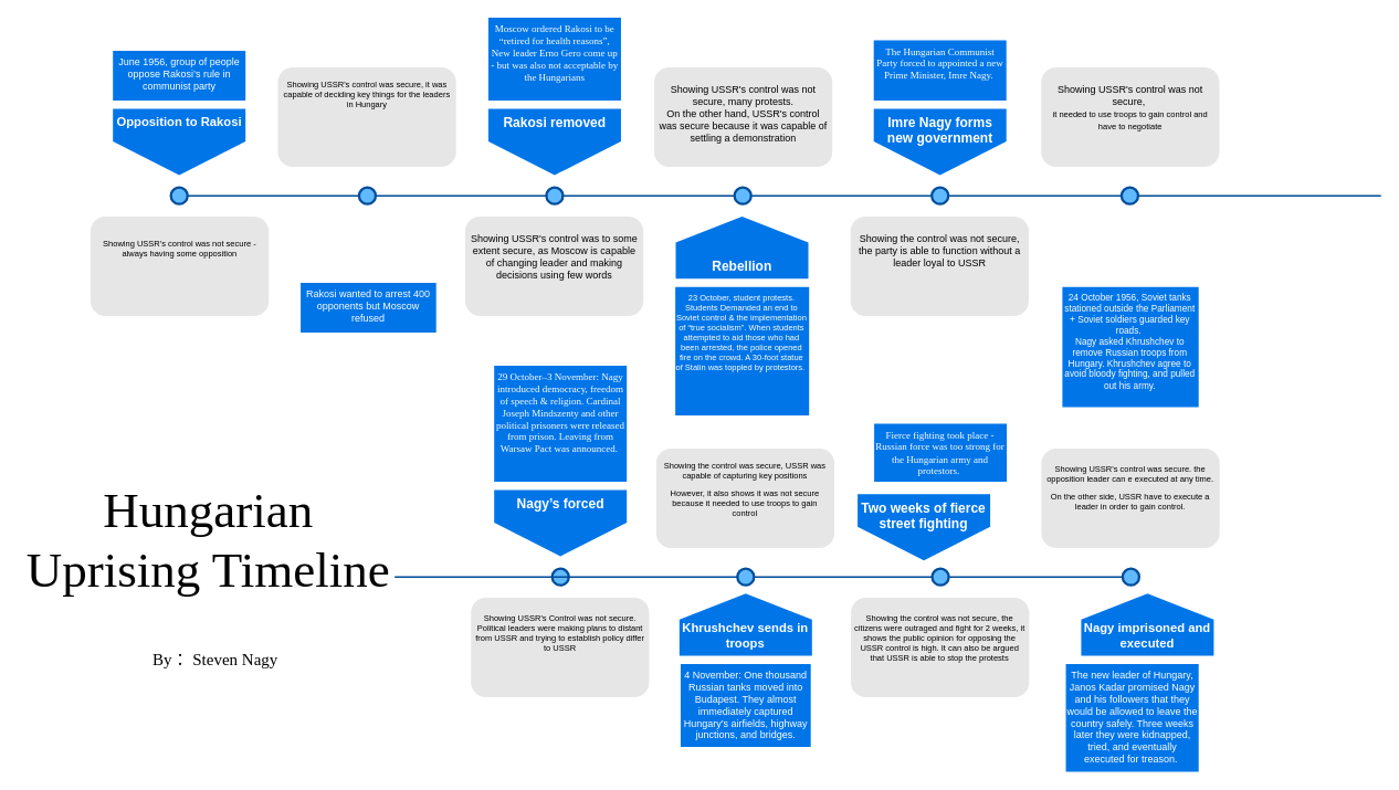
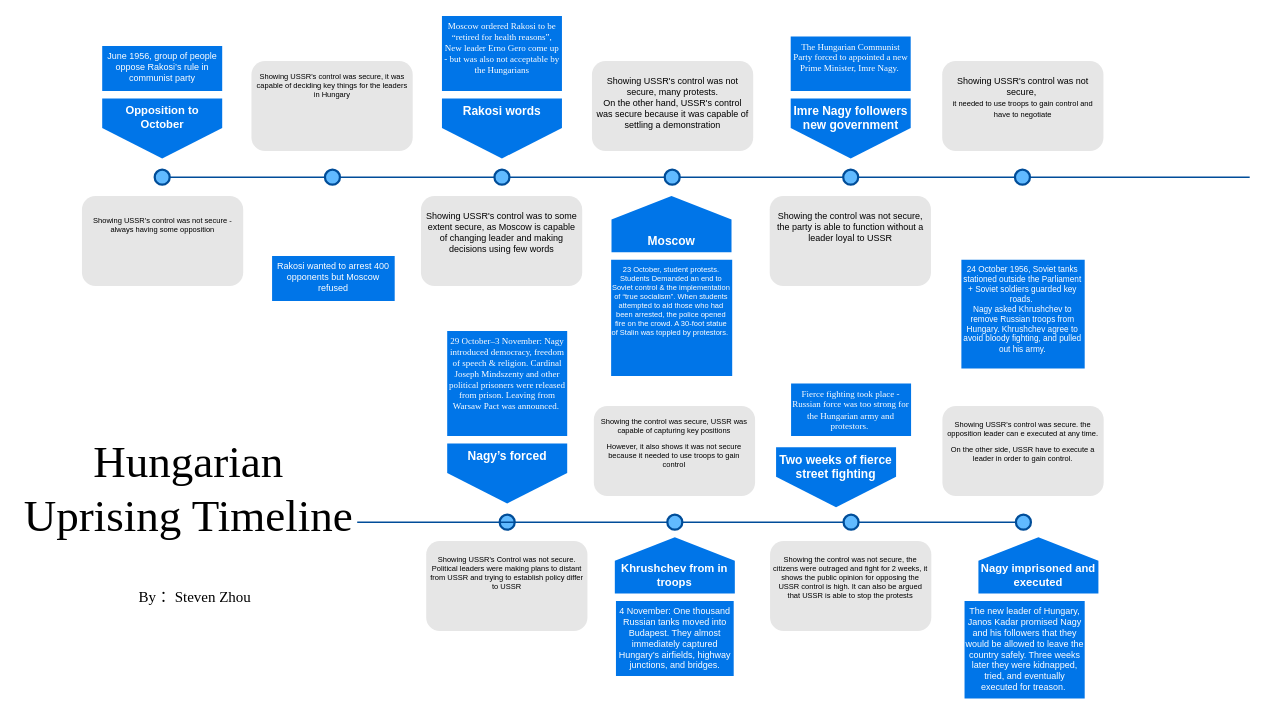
  <mxCell id="0" />
  <mxCell id="1" parent="0" />
  <mxCell id="2" value="" style="line;strokeWidth=2;html=1;fillColor=none;fontSize=28;fontColor=#004D99;strokeColor=#004D99;" parent="1" vertex="1"><mxGeometry x="218" y="230.62" width="1447.77" height="10" as="geometry" /></mxCell>
- <mxCell id="3" value="&lt;font style=&quot;font-size: 15px&quot;&gt;&lt;b&gt;Opposition to Rakosi&lt;/b&gt;&lt;/font&gt;" style="shape=offPageConnector;whiteSpace=wrap;html=1;fillColor=#0075E8;fontSize=15;fontColor=#FFFFFF;size=0.509;verticalAlign=top;strokeColor=none;" parent="1" vertex="1"><mxGeometry x="135.77" y="130.62" width="160" height="80" as="geometry" /></mxCell>
+ <mxCell id="3" value="&lt;font style=&quot;font-size: 15px&quot;&gt;&lt;b&gt;Opposition to October&lt;/b&gt;&lt;/font&gt;" style="shape=offPageConnector;whiteSpace=wrap;html=1;fillColor=#0075E8;fontSize=15;fontColor=#FFFFFF;size=0.509;verticalAlign=top;strokeColor=none;" parent="1" vertex="1"><mxGeometry x="135.77" y="130.62" width="160" height="80" as="geometry" /></mxCell>
  <mxCell id="4" value="" style="ellipse;whiteSpace=wrap;html=1;fillColor=#61BAFF;fontSize=28;fontColor=#004D99;strokeWidth=3;strokeColor=#004D99;" parent="1" vertex="1"><mxGeometry x="205.77" y="225.62" width="20" height="20" as="geometry" /></mxCell>
  <mxCell id="5" value="" style="ellipse;whiteSpace=wrap;html=1;fillColor=#61BAFF;fontSize=28;fontColor=#004D99;strokeWidth=3;strokeColor=#004D99;" parent="1" vertex="1"><mxGeometry x="432.77" y="225.62" width="20" height="20" as="geometry" /></mxCell>
  <mxCell id="6" value="" style="ellipse;whiteSpace=wrap;html=1;fillColor=#61BAFF;fontSize=28;fontColor=#004D99;strokeWidth=3;strokeColor=#004D99;" parent="1" vertex="1"><mxGeometry x="658.77" y="225.62" width="20" height="20" as="geometry" /></mxCell>
  <mxCell id="7" value="" style="ellipse;whiteSpace=wrap;html=1;fillColor=#61BAFF;fontSize=28;fontColor=#004D99;strokeWidth=3;strokeColor=#004D99;" parent="1" vertex="1"><mxGeometry x="885.77" y="225.62" width="20" height="20" as="geometry" /></mxCell>
  <mxCell id="8" value="&lt;h1 style=&quot;font-size: 10px&quot;&gt;&lt;span style=&quot;font-weight: normal&quot;&gt;&lt;br&gt;&lt;br&gt;&lt;/span&gt;&lt;/h1&gt;&lt;div&gt;Showing USSR's control was not secure - always having some opposition&lt;/div&gt;" style="text;html=1;spacing=5;spacingTop=-20;whiteSpace=wrap;overflow=hidden;strokeColor=none;strokeWidth=3;fillColor=#E6E6E6;fontSize=10;fontColor=#000000;align=center;rounded=1;" parent="1" vertex="1"><mxGeometry x="108.77" y="260.62" width="215" height="120" as="geometry" /></mxCell>
  <mxCell id="9" value="&lt;h1 style=&quot;font-size: 10px&quot;&gt;&lt;br&gt;&lt;/h1&gt;&lt;div&gt;Showing USSR's control was secure, it was capable of deciding key things for the leaders in Hungary&lt;/div&gt;" style="text;html=1;spacing=5;spacingTop=-20;whiteSpace=wrap;overflow=hidden;strokeColor=none;strokeWidth=3;fillColor=#E6E6E6;fontSize=10;fontColor=#000000;align=center;rounded=1;" parent="1" vertex="1"><mxGeometry x="334.77" y="80.62" width="215" height="120" as="geometry" /></mxCell>
  <mxCell id="10" value="&lt;h1 style=&quot;font-size: 12px&quot;&gt;&lt;span style=&quot;font-weight: 400 ; font-size: 12px&quot;&gt;&lt;br style=&quot;font-size: 12px&quot;&gt;&lt;/span&gt;&lt;/h1&gt;&lt;h1 style=&quot;font-size: 12px&quot;&gt;&lt;span style=&quot;font-weight: 400 ; font-size: 12px&quot;&gt;Showing USSR's control was to some extent secure, as Moscow is capable of changing leader and making decisions using few words&lt;/span&gt;&lt;br style=&quot;font-size: 12px&quot;&gt;&lt;/h1&gt;" style="text;html=1;spacing=5;spacingTop=-20;whiteSpace=wrap;overflow=hidden;strokeColor=none;strokeWidth=3;fillColor=#E6E6E6;fontSize=12;fontColor=#000000;align=center;rounded=1;" parent="1" vertex="1"><mxGeometry x="560.77" y="260.62" width="215" height="120" as="geometry" /></mxCell>
  <mxCell id="11" value="&lt;h1 style=&quot;font-size: 12px&quot;&gt;&lt;br style=&quot;font-size: 12px&quot;&gt;&lt;/h1&gt;&lt;div style=&quot;font-size: 12px&quot;&gt;Showing USSR's control was not secure, many protests.&lt;/div&gt;&lt;div style=&quot;font-size: 12px&quot;&gt;On the other hand, USSR's control was secure because it was capable of settling a demonstration&lt;/div&gt;" style="text;html=1;spacing=5;spacingTop=-20;whiteSpace=wrap;overflow=hidden;strokeColor=none;strokeWidth=3;fillColor=#E6E6E6;fontSize=12;fontColor=#000000;align=center;rounded=1;" parent="1" vertex="1"><mxGeometry x="788.77" y="80.62" width="215" height="120" as="geometry" /></mxCell>
  <mxCell id="12" value="Hungarian Uprising Timeline" style="text;html=1;strokeColor=none;fillColor=none;align=center;verticalAlign=middle;whiteSpace=wrap;rounded=0;fontSize=60;fontFamily=Georgia;" vertex="1" parent="1"><mxGeometry x="20.77" y="640.62" width="460" height="20" as="geometry" /></mxCell>
- <mxCell id="13" value="&lt;font style=&quot;font-size: 20px&quot;&gt;By： Steven Nagy&lt;/font&gt;" style="text;html=1;strokeColor=none;fillColor=none;align=center;verticalAlign=middle;whiteSpace=wrap;rounded=0;fontFamily=Georgia;fontSize=60;" vertex="1" parent="1"><mxGeometry x="165.77" y="770.62" width="187" height="20" as="geometry" /></mxCell>
+ <mxCell id="13" value="&lt;font style=&quot;font-size: 20px&quot;&gt;By： Steven Zhou&lt;/font&gt;" style="text;html=1;strokeColor=none;fillColor=none;align=center;verticalAlign=middle;whiteSpace=wrap;rounded=0;fontFamily=Georgia;fontSize=60;" vertex="1" parent="1"><mxGeometry x="165.77" y="770.62" width="187" height="20" as="geometry" /></mxCell>
  <mxCell id="14" value="&lt;font style=&quot;font-size: 12px&quot;&gt;June 1956, group of people oppose Rakosi’s rule in communist party&lt;/font&gt;" style="shape=offPageConnector;whiteSpace=wrap;html=1;fillColor=#0075E8;fontSize=12;fontColor=#FFFFFF;size=0;verticalAlign=top;strokeColor=none;" vertex="1" parent="1"><mxGeometry x="135.77" y="60.62" width="160" height="60" as="geometry" /></mxCell>
  <mxCell id="15" value="&lt;font style=&quot;font-size: 12px&quot;&gt;Rakosi wanted to arrest 400 opponents but Moscow refused&lt;/font&gt;" style="shape=offPageConnector;whiteSpace=wrap;html=1;fillColor=#0075E8;fontSize=12;fontColor=#FFFFFF;size=0;verticalAlign=top;strokeColor=none;" vertex="1" parent="1"><mxGeometry x="362.27" y="340.62" width="163.5" height="60" as="geometry" /></mxCell>
- <mxCell id="16" value="&lt;font style=&quot;font-size: 16px&quot;&gt;&lt;b&gt;Rakosi removed&lt;/b&gt;&lt;/font&gt;" style="shape=offPageConnector;whiteSpace=wrap;html=1;fillColor=#0075E8;fontSize=15;fontColor=#FFFFFF;size=0.509;verticalAlign=top;strokeColor=none;" vertex="1" parent="1"><mxGeometry x="588.77" y="130.62" width="160" height="80" as="geometry" /></mxCell>
+ <mxCell id="16" value="&lt;font style=&quot;font-size: 16px&quot;&gt;&lt;b&gt;Rakosi words&lt;/b&gt;&lt;/font&gt;" style="shape=offPageConnector;whiteSpace=wrap;html=1;fillColor=#0075E8;fontSize=15;fontColor=#FFFFFF;size=0.509;verticalAlign=top;strokeColor=none;" vertex="1" parent="1"><mxGeometry x="588.77" y="130.62" width="160" height="80" as="geometry" /></mxCell>
  <mxCell id="17" value="&lt;font style=&quot;font-size: 12px&quot;&gt;Moscow ordered Rakosi to be “retired for health reasons”, New leader Erno Gero come up - but was also not acceptable by the Hungarians&lt;/font&gt;" style="shape=offPageConnector;whiteSpace=wrap;html=1;fillColor=#0075E8;fontSize=12;fontColor=#FFFFFF;size=0;verticalAlign=top;strokeColor=none;fontFamily=Garamond;" vertex="1" parent="1"><mxGeometry x="588.77" y="20.62" width="160" height="100" as="geometry" /></mxCell>
- <mxCell id="18" value="&lt;font style=&quot;font-size: 16px&quot;&gt;&lt;b&gt;Rebellion&lt;/b&gt;&lt;/font&gt;" style="shape=offPageConnector;whiteSpace=wrap;html=1;fillColor=#0075E8;fontSize=15;fontColor=#FFFFFF;size=0.418;flipV=1;verticalAlign=bottom;strokeColor=none;spacingBottom=4;" vertex="1" parent="1"><mxGeometry x="814.84" y="260.62" width="160" height="75" as="geometry" /></mxCell>
+ <mxCell id="18" value="&lt;font style=&quot;font-size: 16px&quot;&gt;&lt;b&gt;Moscow&lt;/b&gt;&lt;/font&gt;" style="shape=offPageConnector;whiteSpace=wrap;html=1;fillColor=#0075E8;fontSize=15;fontColor=#FFFFFF;size=0.418;flipV=1;verticalAlign=bottom;strokeColor=none;spacingBottom=4;" vertex="1" parent="1"><mxGeometry x="814.84" y="260.62" width="160" height="75" as="geometry" /></mxCell>
  <mxCell id="19" value="&lt;span style=&quot;font-size: 10px;&quot;&gt;23 October, student protests. Students Demanded an end to Soviet control &amp;amp; the implementation of “true socialism”. When students attempted to aid those who had been arrested, the police opened fire on the crowd. A 30-foot statue of Stalin was toppled by protestors.&amp;nbsp;&lt;/span&gt;" style="shape=offPageConnector;whiteSpace=wrap;html=1;fillColor=#0075E8;fontSize=10;fontColor=#FFFFFF;size=0;verticalAlign=top;strokeColor=none;fontFamily=Helvetica;" vertex="1" parent="1"><mxGeometry x="814.34" y="345.62" width="161.43" height="155" as="geometry" /></mxCell>
  <mxCell id="20" value="" style="ellipse;whiteSpace=wrap;html=1;fillColor=#61BAFF;fontSize=28;fontColor=#004D99;strokeWidth=3;strokeColor=#004D99;" vertex="1" parent="1"><mxGeometry x="1123.77" y="225.62" width="20" height="20" as="geometry" /></mxCell>
  <mxCell id="21" value="&lt;h1 style=&quot;font-size: 12px&quot;&gt;&lt;span style=&quot;font-weight: normal&quot;&gt;&lt;br&gt;&lt;/span&gt;&lt;/h1&gt;&lt;h1 style=&quot;font-size: 12px&quot;&gt;&lt;span style=&quot;font-weight: normal&quot;&gt;Showing the control was not secure, the party is able to function without a leader loyal to USSR&lt;/span&gt;&lt;/h1&gt;" style="text;html=1;spacing=5;spacingTop=-20;whiteSpace=wrap;overflow=hidden;strokeColor=none;strokeWidth=3;fillColor=#E6E6E6;fontSize=12;fontColor=#000000;align=center;rounded=1;" vertex="1" parent="1"><mxGeometry x="1025.77" y="260.62" width="215" height="120" as="geometry" /></mxCell>
- <mxCell id="22" value="&lt;span style=&quot;font-size: 16px&quot;&gt;&lt;b&gt;Imre Nagy forms new government&lt;/b&gt;&lt;/span&gt;" style="shape=offPageConnector;whiteSpace=wrap;html=1;fillColor=#0075E8;fontSize=15;fontColor=#FFFFFF;size=0.509;verticalAlign=top;strokeColor=none;" vertex="1" parent="1"><mxGeometry x="1053.77" y="130.62" width="160" height="80" as="geometry" /></mxCell>
+ <mxCell id="22" value="&lt;span style=&quot;font-size: 16px&quot;&gt;&lt;b&gt;Imre Nagy followers new government&lt;/b&gt;&lt;/span&gt;" style="shape=offPageConnector;whiteSpace=wrap;html=1;fillColor=#0075E8;fontSize=15;fontColor=#FFFFFF;size=0.509;verticalAlign=top;strokeColor=none;" vertex="1" parent="1"><mxGeometry x="1053.77" y="130.62" width="160" height="80" as="geometry" /></mxCell>
  <mxCell id="23" value="&lt;font style=&quot;font-size: 12px&quot;&gt;The Hungarian Communist Party forced to appointed a new Prime Minister, Imre Nagy.&amp;nbsp;&lt;/font&gt;" style="shape=offPageConnector;whiteSpace=wrap;html=1;fillColor=#0075E8;fontSize=12;fontColor=#FFFFFF;size=0;verticalAlign=top;strokeColor=none;fontFamily=Garamond;" vertex="1" parent="1"><mxGeometry x="1053.77" y="48" width="160" height="72.62" as="geometry" /></mxCell>
  <mxCell id="24" value="" style="ellipse;whiteSpace=wrap;html=1;fillColor=#61BAFF;fontSize=28;fontColor=#004D99;strokeWidth=3;strokeColor=#004D99;" vertex="1" parent="1"><mxGeometry x="1352.77" y="225.62" width="20" height="20" as="geometry" /></mxCell>
  <mxCell id="25" value="&lt;h1 style=&quot;font-size: 12px&quot;&gt;&lt;br style=&quot;font-size: 12px&quot;&gt;&lt;/h1&gt;&lt;div style=&quot;font-size: 12px&quot;&gt;Showing USSR's control was not secure,&amp;nbsp;&lt;/div&gt;&lt;span style=&quot;font-size: 10px&quot;&gt;it needed to use troops to gain control and have to negotiate&lt;/span&gt;" style="text;html=1;spacing=5;spacingTop=-20;whiteSpace=wrap;overflow=hidden;strokeColor=none;strokeWidth=3;fillColor=#E6E6E6;fontSize=12;fontColor=#000000;align=center;rounded=1;" vertex="1" parent="1"><mxGeometry x="1255.77" y="80.62" width="215" height="120" as="geometry" /></mxCell>
  <mxCell id="26" value="&lt;div&gt;&lt;span style=&quot;font-size: 11px&quot;&gt;24 October 1956, Soviet tanks stationed outside the Parliament + Soviet soldiers guarded key roads.&amp;nbsp;&lt;/span&gt;&lt;/div&gt;&lt;div&gt;&lt;span style=&quot;font-size: 11px&quot;&gt;Nagy asked Khrushchev to remove Russian troops from Hungary. Khrushchev agree to avoid bloody fighting, and pulled out his army.&lt;/span&gt;&lt;/div&gt;&lt;div&gt;&lt;br&gt;&lt;/div&gt;" style="shape=offPageConnector;whiteSpace=wrap;html=1;fillColor=#0075E8;fontSize=11;fontColor=#FFFFFF;size=0;verticalAlign=top;strokeColor=none;fontFamily=Helvetica;" vertex="1" parent="1"><mxGeometry x="1281.34" y="345.62" width="164.43" height="145" as="geometry" /></mxCell>
  <mxCell id="27" value="" style="ellipse;whiteSpace=wrap;html=1;fillColor=#61BAFF;fontSize=28;fontColor=#004D99;strokeWidth=3;strokeColor=#004D99;" vertex="1" parent="1"><mxGeometry x="665.77" y="685.62" width="20" height="20" as="geometry" /></mxCell>
  <mxCell id="28" value="&lt;h1 style=&quot;font-size: 10px&quot;&gt;&lt;br&gt;&lt;/h1&gt;&lt;p style=&quot;font-size: 10px&quot;&gt;Showing USSR's Control was not secure. Political leaders were making plans to distant from USSR and trying to establish policy differ to USSR&lt;/p&gt;" style="text;html=1;spacing=5;spacingTop=-20;whiteSpace=wrap;overflow=hidden;strokeColor=none;strokeWidth=3;fillColor=#E6E6E6;fontSize=10;fontColor=#000000;align=center;rounded=1;" vertex="1" parent="1"><mxGeometry x="567.77" y="720.62" width="215" height="120" as="geometry" /></mxCell>
  <mxCell id="29" value="&lt;span style=&quot;font-size: 16px&quot;&gt;&lt;b&gt;Nagy’s forced&lt;/b&gt;&lt;/span&gt;" style="shape=offPageConnector;whiteSpace=wrap;html=1;fillColor=#0075E8;fontSize=15;fontColor=#FFFFFF;size=0.509;verticalAlign=top;strokeColor=none;" vertex="1" parent="1"><mxGeometry x="595.77" y="590.62" width="160" height="80" as="geometry" /></mxCell>
  <mxCell id="30" value="&lt;div&gt;29 October–3 November: Nagy introduced democracy, freedom of speech &amp;amp; religion. Cardinal Joseph Mindszenty and other political prisoners were released from prison. Leaving from Warsaw Pact was announced.&amp;nbsp;&lt;/div&gt;" style="shape=offPageConnector;whiteSpace=wrap;html=1;fillColor=#0075E8;fontSize=12;fontColor=#FFFFFF;size=0;verticalAlign=top;strokeColor=none;fontFamily=Garamond;" vertex="1" parent="1"><mxGeometry x="595.77" y="440.62" width="160" height="140" as="geometry" /></mxCell>
  <mxCell id="31" value="" style="line;strokeWidth=2;html=1;fillColor=none;fontSize=28;fontColor=#004D99;strokeColor=#004D99;" vertex="1" parent="1"><mxGeometry x="475.77" y="690.62" width="892.23" height="10" as="geometry" /></mxCell>
- <mxCell id="32" value="&lt;b&gt;Khrushchev sends in troops&lt;/b&gt;" style="shape=offPageConnector;whiteSpace=wrap;html=1;fillColor=#0075E8;fontSize=15;fontColor=#FFFFFF;size=0.418;flipV=1;verticalAlign=bottom;strokeColor=none;spacingBottom=4;" vertex="1" parent="1"><mxGeometry x="819.27" y="715.62" width="160" height="75" as="geometry" /></mxCell>
+ <mxCell id="32" value="&lt;b&gt;Khrushchev from in troops&lt;/b&gt;" style="shape=offPageConnector;whiteSpace=wrap;html=1;fillColor=#0075E8;fontSize=15;fontColor=#FFFFFF;size=0.418;flipV=1;verticalAlign=bottom;strokeColor=none;spacingBottom=4;" vertex="1" parent="1"><mxGeometry x="819.27" y="715.62" width="160" height="75" as="geometry" /></mxCell>
  <mxCell id="33" value="" style="ellipse;whiteSpace=wrap;html=1;fillColor=#61BAFF;fontSize=28;fontColor=#004D99;strokeWidth=3;strokeColor=#004D99;" vertex="1" parent="1"><mxGeometry x="889.27" y="685.62" width="20" height="20" as="geometry" /></mxCell>
  <mxCell id="34" value="&lt;h1 style=&quot;font-size: 10px&quot;&gt;&lt;span style=&quot;font-weight: normal&quot;&gt;&lt;br&gt;&lt;/span&gt;&lt;/h1&gt;&lt;h1 style=&quot;font-size: 10px&quot;&gt;&lt;span style=&quot;font-weight: normal&quot;&gt;Showing the control was secure, USSR was capable of capturing key positions&lt;/span&gt;&lt;br&gt;&lt;/h1&gt;&lt;p style=&quot;font-size: 10px&quot;&gt;However, it also shows it was not secure because it needed to use troops to gain control&lt;/p&gt;" style="text;html=1;spacing=5;spacingTop=-20;whiteSpace=wrap;overflow=hidden;strokeColor=none;strokeWidth=3;fillColor=#E6E6E6;fontSize=10;fontColor=#000000;align=center;rounded=1;" vertex="1" parent="1"><mxGeometry x="791.27" y="540.62" width="215" height="120" as="geometry" /></mxCell>
  <mxCell id="35" value="&lt;font style=&quot;font-size: 12px&quot;&gt;4 November: One thousand Russian tanks moved into Budapest. They almost immediately captured Hungary’s airfields, highway junctions, and bridges.&lt;/font&gt;" style="shape=offPageConnector;whiteSpace=wrap;html=1;fillColor=#0075E8;fontSize=12;fontColor=#FFFFFF;size=0;verticalAlign=top;strokeColor=none;" vertex="1" parent="1"><mxGeometry x="820.77" y="800.62" width="157" height="100" as="geometry" /></mxCell>
  <mxCell id="36" value="" style="ellipse;whiteSpace=wrap;html=1;fillColor=#61BAFF;fontSize=28;fontColor=#004D99;strokeWidth=3;strokeColor=#004D99;" vertex="1" parent="1"><mxGeometry x="1124.27" y="685.62" width="20" height="20" as="geometry" /></mxCell>
  <mxCell id="37" value="&lt;h1 style=&quot;font-size: 10px&quot;&gt;&lt;br&gt;&lt;/h1&gt;&lt;p style=&quot;font-size: 10px&quot;&gt;Showing the control was not secure, the citizens were outraged and fight for 2 weeks, it shows the public opinion for opposing the USSR control is high.&amp;nbsp;&lt;span&gt;It can also be argued that USSR is able to stop the protests&lt;/span&gt;&lt;/p&gt;" style="text;html=1;spacing=5;spacingTop=-20;whiteSpace=wrap;overflow=hidden;strokeColor=none;strokeWidth=3;fillColor=#E6E6E6;fontSize=10;fontColor=#000000;align=center;rounded=1;" vertex="1" parent="1"><mxGeometry x="1026.27" y="720.62" width="215" height="120" as="geometry" /></mxCell>
  <mxCell id="38" value="&lt;span style=&quot;font-size: 16px&quot;&gt;&lt;b&gt;Two weeks of fierce street fighting&lt;/b&gt;&lt;/span&gt;" style="shape=offPageConnector;whiteSpace=wrap;html=1;fillColor=#0075E8;fontSize=15;fontColor=#FFFFFF;size=0.509;verticalAlign=top;strokeColor=none;" vertex="1" parent="1"><mxGeometry x="1034.27" y="595.62" width="160" height="80" as="geometry" /></mxCell>
  <mxCell id="39" value="&lt;div&gt;Fierce fighting took place - Russian force was too strong for the Hungarian army and protestors.&amp;nbsp;&lt;/div&gt;" style="shape=offPageConnector;whiteSpace=wrap;html=1;fillColor=#0075E8;fontSize=12;fontColor=#FFFFFF;size=0;verticalAlign=top;strokeColor=none;fontFamily=Garamond;" vertex="1" parent="1"><mxGeometry x="1054.27" y="510.62" width="160" height="70" as="geometry" /></mxCell>
  <mxCell id="40" value="&lt;b&gt;Nagy imprisoned and executed&lt;/b&gt;" style="shape=offPageConnector;whiteSpace=wrap;html=1;fillColor=#0075E8;fontSize=15;fontColor=#FFFFFF;size=0.418;flipV=1;verticalAlign=bottom;strokeColor=none;spacingBottom=4;" vertex="1" parent="1"><mxGeometry x="1304.05" y="715.62" width="160" height="75" as="geometry" /></mxCell>
  <mxCell id="41" value="" style="ellipse;whiteSpace=wrap;html=1;fillColor=#61BAFF;fontSize=28;fontColor=#004D99;strokeWidth=3;strokeColor=#004D99;" vertex="1" parent="1"><mxGeometry x="1354.05" y="685.62" width="20" height="20" as="geometry" /></mxCell>
  <mxCell id="42" value="&lt;h1 style=&quot;font-size: 10px&quot;&gt;&lt;br&gt;&lt;/h1&gt;&lt;p style=&quot;font-size: 10px&quot;&gt;Showing USSR's control was secure. the opposition leader can e executed at any time.&lt;/p&gt;&lt;p style=&quot;font-size: 10px&quot;&gt;On the other side, USSR have to execute a leader in order to gain control.&lt;/p&gt;" style="text;html=1;spacing=5;spacingTop=-20;whiteSpace=wrap;overflow=hidden;strokeColor=none;strokeWidth=3;fillColor=#E6E6E6;fontSize=10;fontColor=#000000;align=center;rounded=1;" vertex="1" parent="1"><mxGeometry x="1256.05" y="540.62" width="215" height="120" as="geometry" /></mxCell>
  <mxCell id="43" value="&lt;font style=&quot;font-size: 12px&quot;&gt;The new leader of Hungary, Janos Kadar promised Nagy and his followers that they would be allowed to leave the country safely. Three weeks later they were kidnapped, tried, and eventually executed for treason.&amp;nbsp;&lt;/font&gt;" style="shape=offPageConnector;whiteSpace=wrap;html=1;fillColor=#0075E8;fontSize=12;fontColor=#FFFFFF;size=0;verticalAlign=top;strokeColor=none;" vertex="1" parent="1"><mxGeometry x="1285.55" y="800.62" width="160.22" height="130" as="geometry" /></mxCell>
